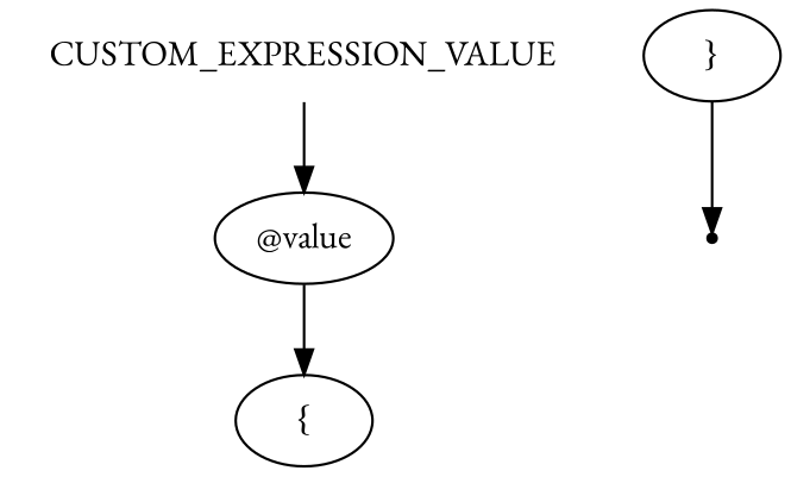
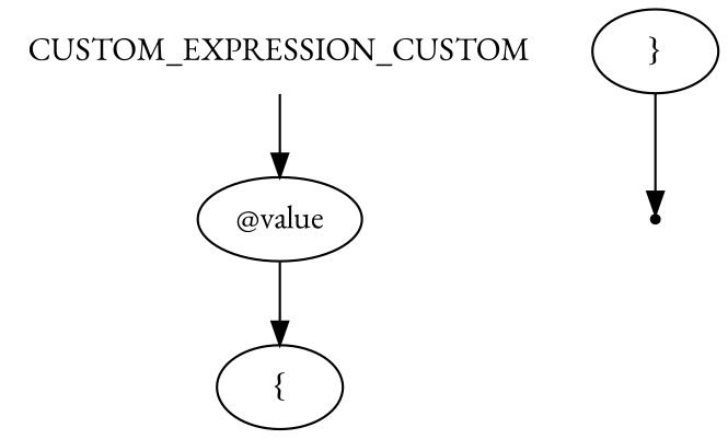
  digraph {
    fontname="EB Garamond"
    node [fontname="EB Garamond" shape=oval]
    edge [fontname="EB Garamond"]
-   n1 [label=CUSTOM_EXPRESSION_VALUE shape=plaintext]
+   n1 [label=CUSTOM_EXPRESSION_CUSTOM shape=plaintext]
    n2 [label="@value"]
    n3 [label="{"]
    n4 [label="}"]
    end [shape=point]
    n1 -> n2
    n2 -> n3
    n4 -> end
  }
